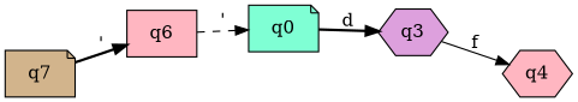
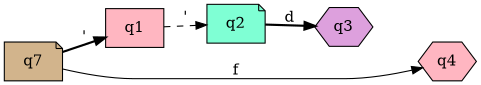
  digraph {
    rankdir=LR
    node [fillcolor=lightpink shape=note style=filled]
    edge [style=bold]
    n1 [fillcolor=tan label=q7]
-   q1 [shape=box label=q6]
-   q2 [fillcolor=aquamarine label=q0]
+   q1 [shape=box]
+   q2 [fillcolor=aquamarine]
    q3 [fillcolor=plum shape=hexagon]
    q4 [shape=hexagon]
    n1 -> q1 [label="'"]
    q1 -> q2 [label="'" style=dashed]
    q2 -> q3 [label=d]
-   q3 -> q4 [label=f style=solid]
+   n1 -> q4 [label=f style=solid]
  }
